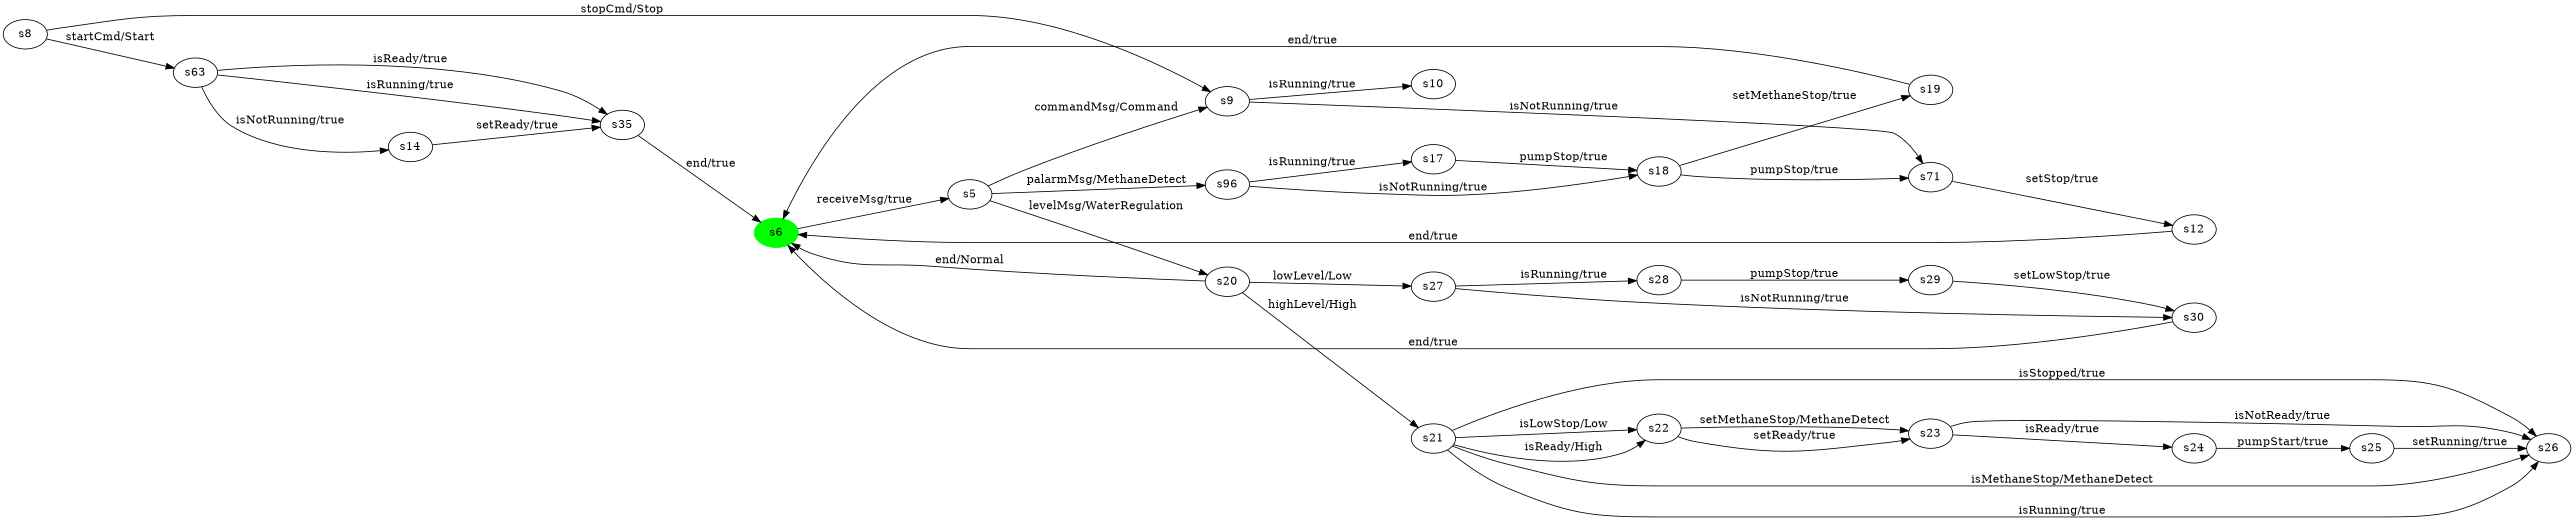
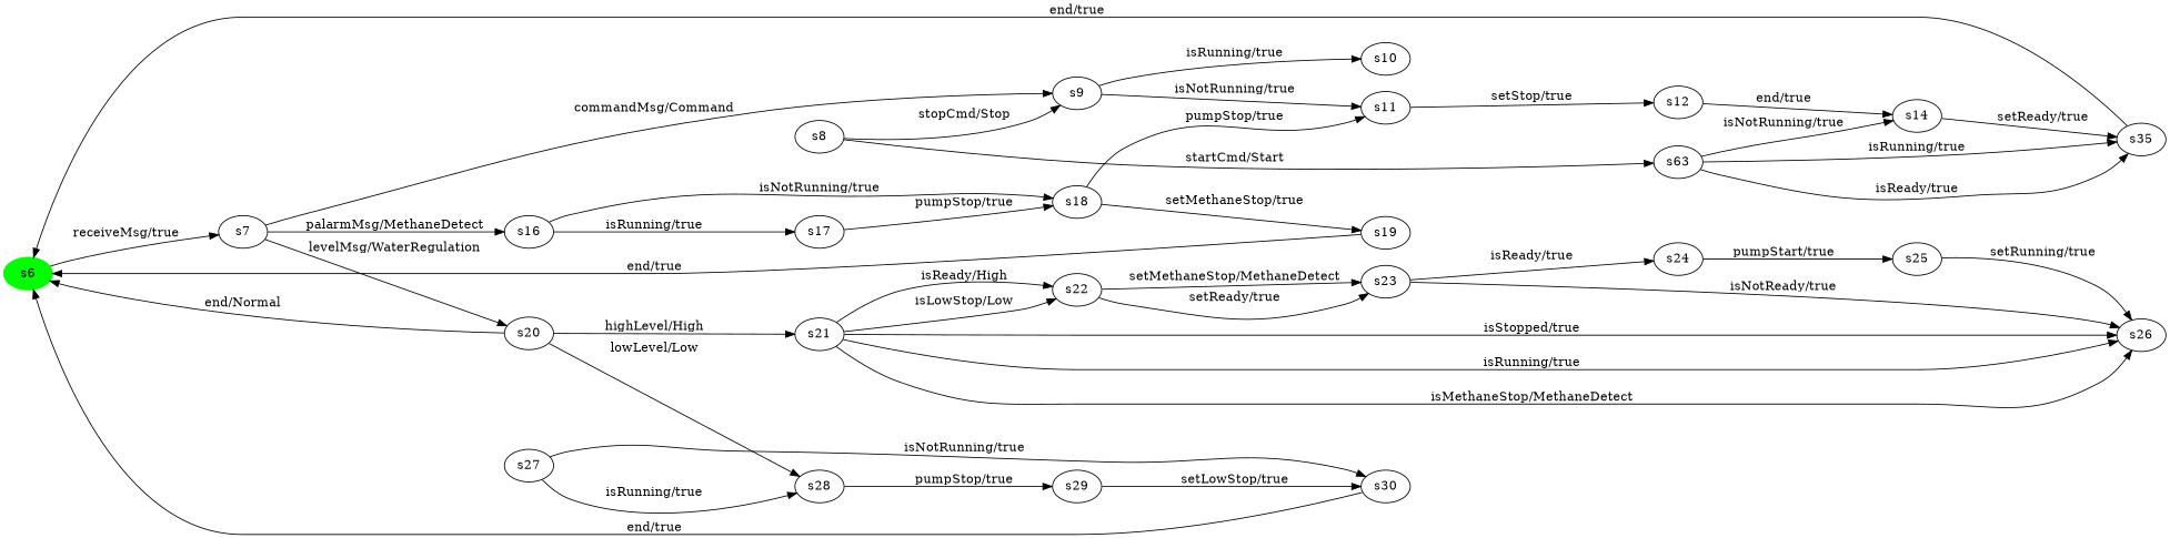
  digraph {
    rankdir=LR
    n1 [color=green label=s6 style=filled]
-   n2 [label=s5]
-   n3 [label=s96]
+   n2 [label=s7]
+   n3 [label=s16]
    n4 [label=s20]
    n5 [label=s9]
    n6 [label=s30]
-   n7 [label=s71]
+   n7 [label=s11]
    n8 [label=s12]
    n9 [label=s10]
    n10 [label=s63]
    n11 [label=s14]
    n12 [label=s35]
    n13 [label=s17]
    n14 [label=s18]
    n15 [label=s19]
    n16 [label=s8]
    n17 [label=s21]
    n18 [label=s27]
    n19 [label=s22]
    n20 [label=s26]
    n21 [label=s28]
    n22 [label=s23]
    n23 [label=s29]
    n24 [label=s24]
    n25 [label=s25]
    n1 -> n2 [label=" receiveMsg/true "]
    n2 -> n3 [label=" palarmMsg/MethaneDetect "]
    n2 -> n4 [label=" levelMsg/WaterRegulation "]
    n2 -> n5 [label=" commandMsg/Command "]
    n3 -> n13 [label=" isRunning/true "]
    n3 -> n14 [label=" isNotRunning/true "]
    n4 -> n1 [label=" end/Normal "]
    n4 -> n17 [label=" highLevel/High "]
-   n4 -> n18 [label=" lowLevel/Low "]
+   n4 -> n21 [label=" lowLevel/Low "]
    n5 -> n7 [label=" isNotRunning/true "]
    n5 -> n9 [label=" isRunning/true "]
    n6 -> n1 [label=" end/true "]
    n7 -> n8 [label=" setStop/true "]
-   n8 -> n1 [label=" end/true "]
+   n8 -> n11 [label=" end/true "]
    n10 -> n11 [label=" isNotRunning/true "]
    n10 -> n12 [label=" isReady/true "]
    n10 -> n12 [label=" isRunning/true "]
    n11 -> n12 [label=" setReady/true "]
    n12 -> n1 [label=" end/true "]
    n13 -> n14 [label=" pumpStop/true "]
    n14 -> n7 [label=" pumpStop/true "]
    n14 -> n15 [label=" setMethaneStop/true "]
    n15 -> n1 [label=" end/true "]
    n16 -> n5 [label=" stopCmd/Stop "]
    n16 -> n10 [label=" startCmd/Start "]
    n17 -> n19 [label=" isReady/High "]
    n17 -> n19 [label=" isLowStop/Low "]
    n17 -> n20 [label=" isMethaneStop/MethaneDetect "]
    n17 -> n20 [label=" isStopped/true "]
    n17 -> n20 [label=" isRunning/true "]
    n18 -> n6 [label=" isNotRunning/true "]
    n18 -> n21 [label=" isRunning/true "]
    n19 -> n22 [label=" setReady/true "]
    n19 -> n22 [label=" setMethaneStop/MethaneDetect "]
    n21 -> n23 [label=" pumpStop/true "]
    n22 -> n20 [label=" isNotReady/true "]
    n22 -> n24 [label=" isReady/true "]
    n23 -> n6 [label=" setLowStop/true "]
    n24 -> n25 [label=" pumpStart/true "]
    n25 -> n20 [label=" setRunning/true "]
  }
